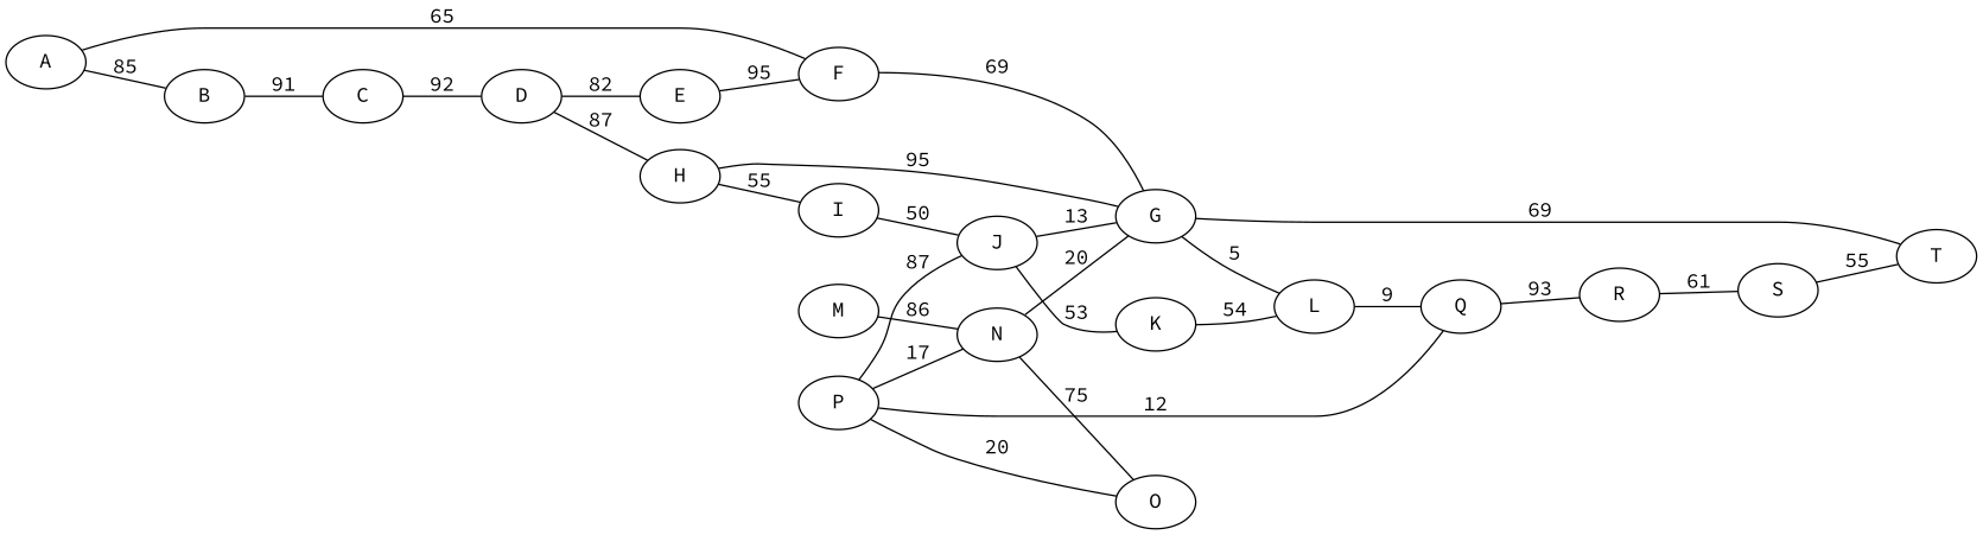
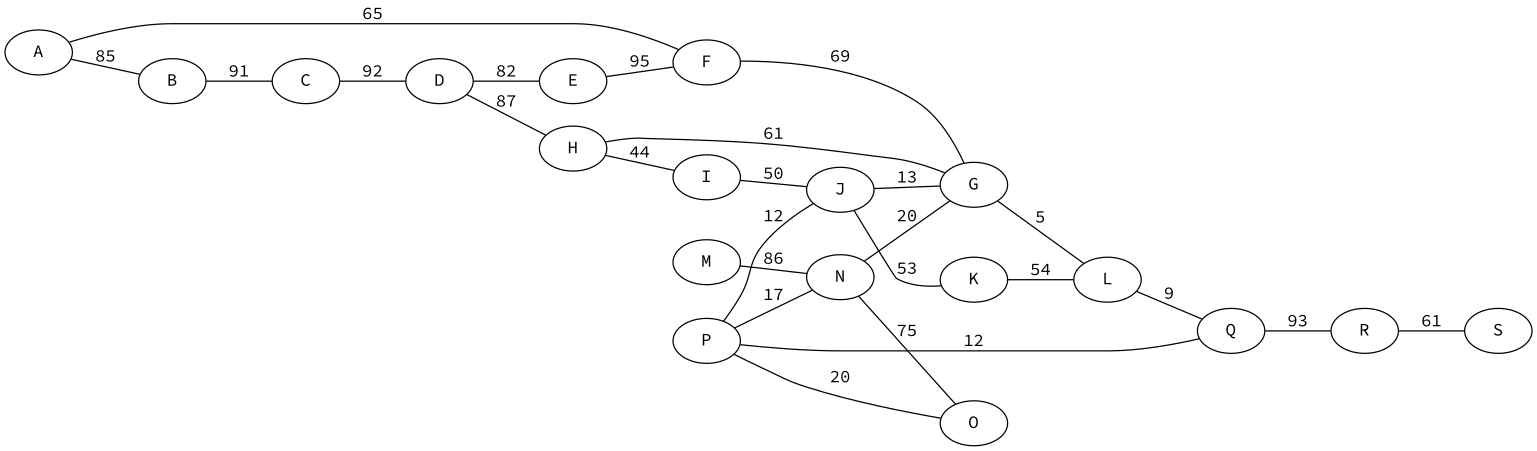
  graph {
    fontname="Source Code Pro"
    rankdir=LR
    node [fontname="Source Code Pro"]
    edge [fontname="Source Code Pro"]
    A
    B
    F
    C
    G
    D
    H
    E
    I
    L
-   T
    Q
    J
    K
    M
    N
    R
    O
    P
    S
    A -- B [label=85]
    A -- F [label=65]
    B -- C [label=91]
    F -- G [label=69]
    C -- D [label=92]
-   G -- H [label=95]
+   G -- H [label=61]
    G -- L [label=5]
-   G -- T [label=69]
    D -- H [label=87]
    D -- E [label=82]
-   H -- I [label=55]
+   H -- I [label=44]
    E -- F [label=95]
    I -- J [label=50]
    L -- Q [label=9]
    Q -- R [label=93]
    J -- G [label=13]
    J -- K [label=53]
    K -- L [label=54]
    M -- N [label=86]
    N -- G [label=20]
    N -- O [label=75]
    R -- S [label=61]
    O -- P [label=20]
    P -- Q [label=12]
-   P -- J [label=87]
+   P -- J [label=12]
    P -- N [label=17]
-   S -- T [label=55]
  }
